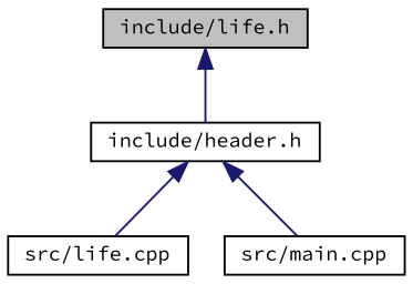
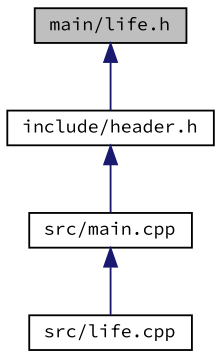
  digraph {
    fontname="Source Code Pro"
    node [color=black fillcolor=white fontname="Source Code Pro" fontsize=10 shape=record style=filled]
    edge [color=midnightblue dir=back fontname="Source Code Pro" fontsize=10 labelfontname=Helvetica labelfontsize=10 style=solid]
-   n1 [fillcolor=grey75 fontcolor=black height=0.2 label="include/life.h" width=0.4]
+   n1 [fillcolor=grey75 fontcolor=black height=0.2 label="main/life.h" width=0.4]
    n2 [height=0.2 label="include/header.h" width=0.4]
    n3 [height=0.2 label="src/life.cpp" width=0.4]
    n4 [height=0.2 label="src/main.cpp" width=0.4]
    n1 -> n2
-   n2 -> n3
+   n4 -> n3
    n2 -> n4
  }
